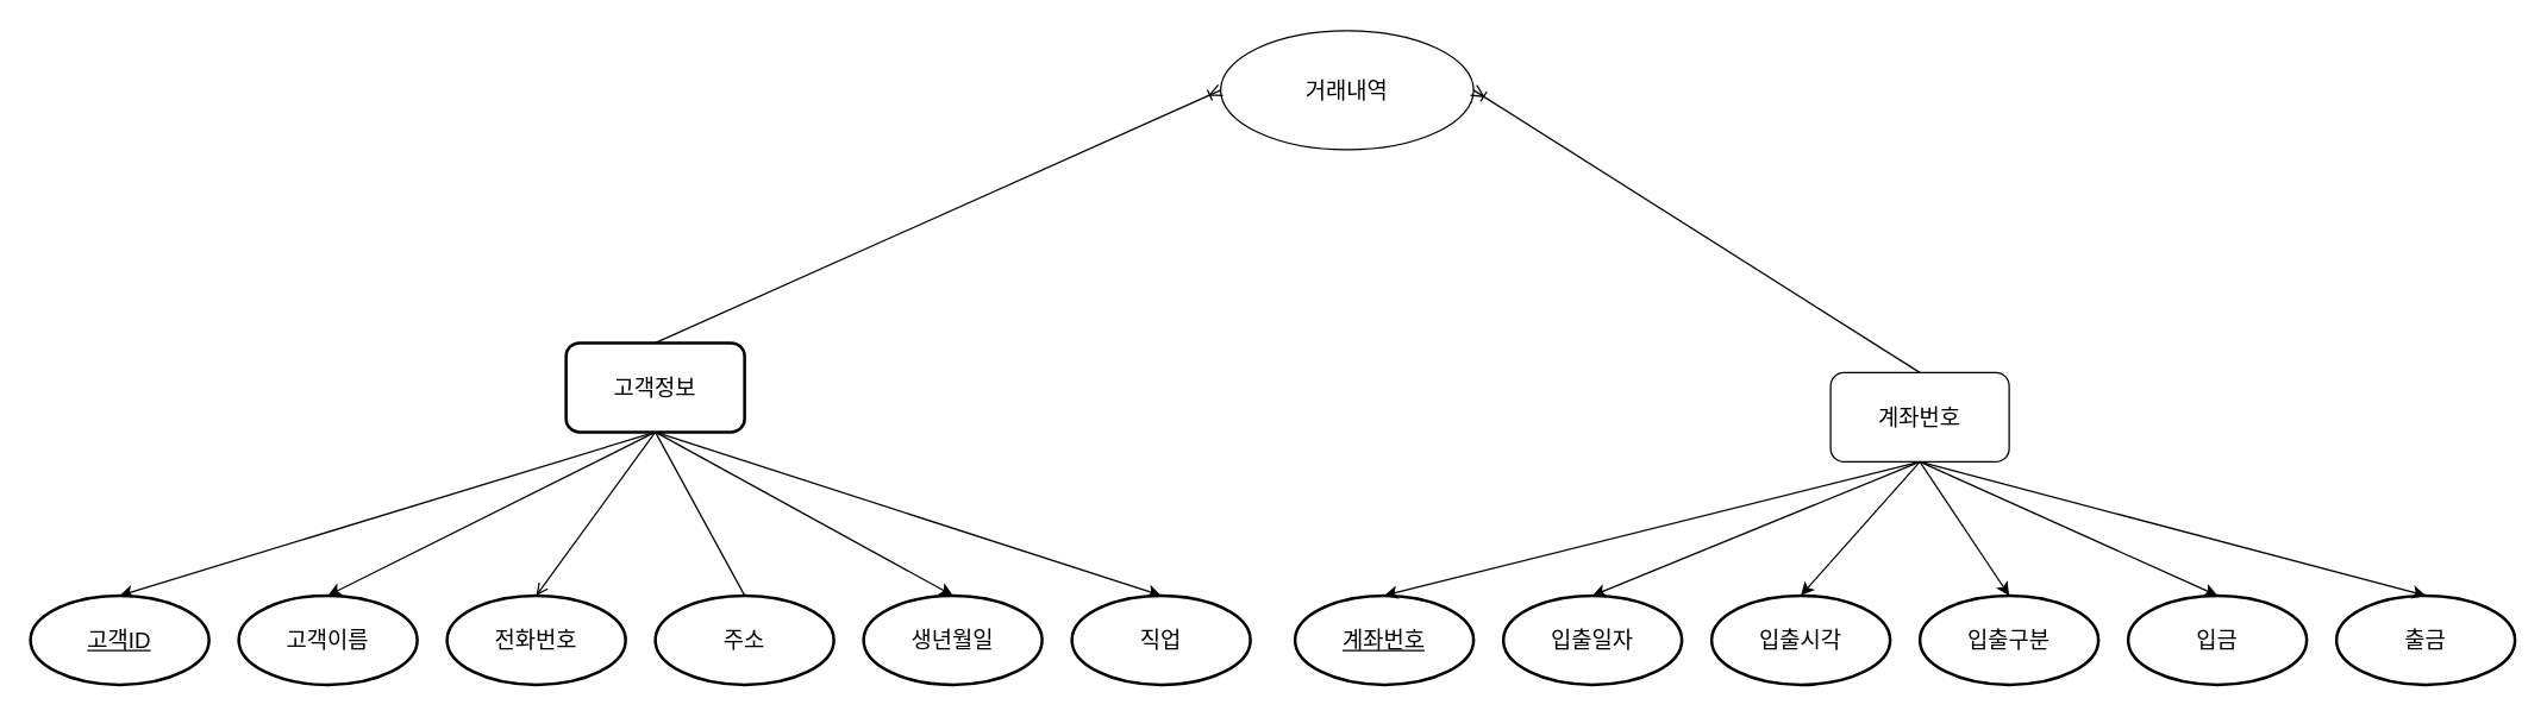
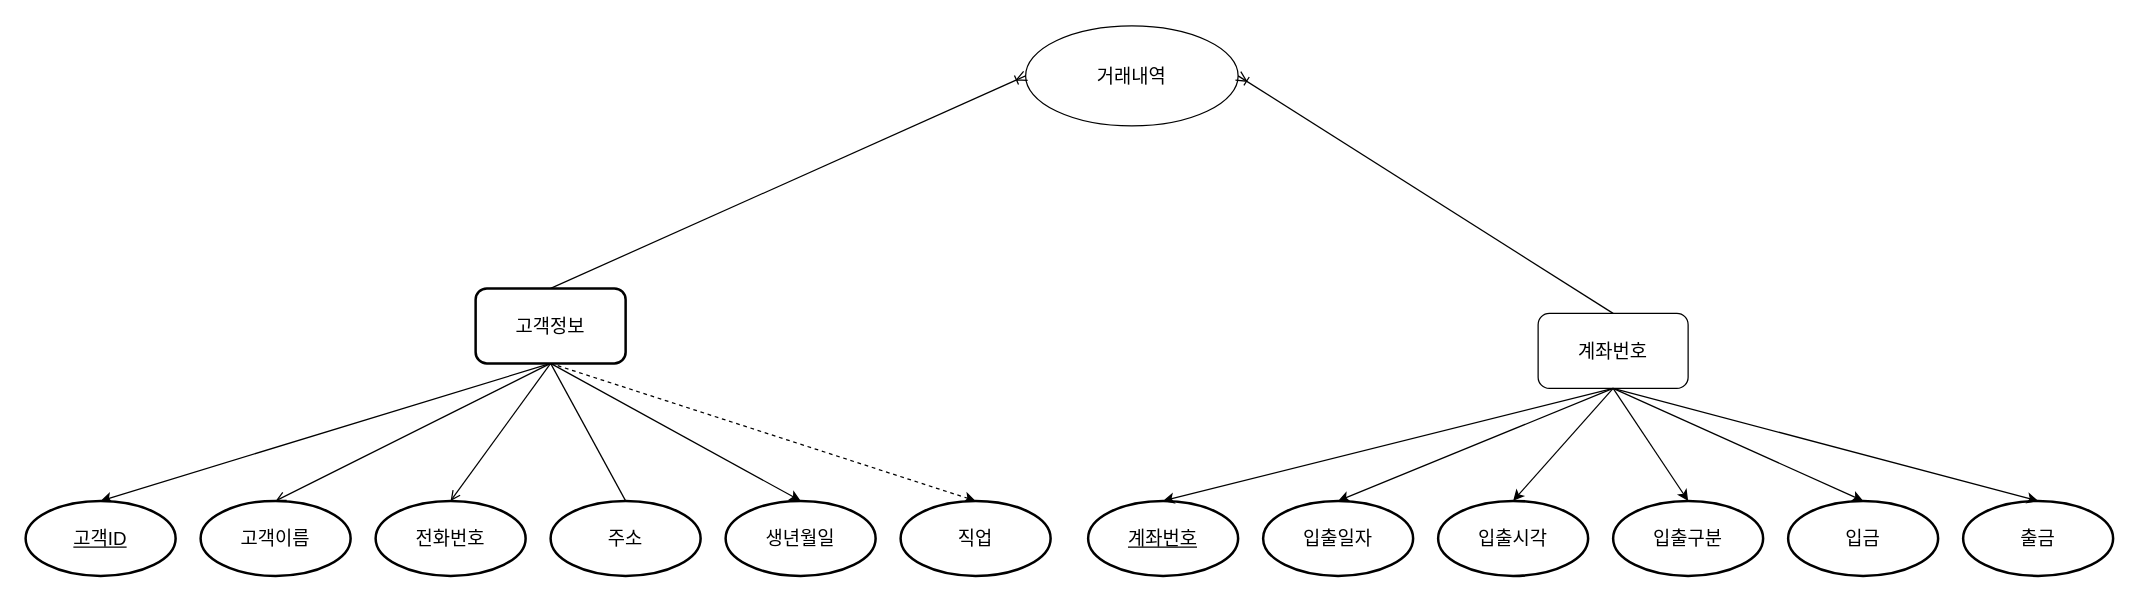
  <mxCell id="0" />
  <mxCell id="1" parent="0" />
  <mxCell id="2" style="rounded=0;orthogonalLoop=1;jettySize=auto;html=1;entryX=0.5;entryY=0;entryDx=0;entryDy=0;exitX=0.5;exitY=1;exitDx=0;exitDy=0;" edge="1" parent="1" source="8" target="10"><mxGeometry relative="1" as="geometry" /></mxCell>
- <mxCell id="3" style="rounded=0;orthogonalLoop=1;jettySize=auto;html=1;entryX=0.5;entryY=0;entryDx=0;entryDy=0;exitX=0.5;exitY=1;exitDx=0;exitDy=0;" edge="1" parent="1" source="8" target="9"><mxGeometry relative="1" as="geometry" /></mxCell>
+ <mxCell id="3" style="rounded=0;orthogonalLoop=1;jettySize=auto;html=1;entryX=0.5;entryY=0;entryDx=0;entryDy=0;exitX=0.5;exitY=1;exitDx=0;exitDy=0;endArrow=open;" edge="1" parent="1" source="8" target="9"><mxGeometry relative="1" as="geometry" /></mxCell>
  <mxCell id="4" style="rounded=0;orthogonalLoop=1;jettySize=auto;html=1;entryX=0.5;entryY=0;entryDx=0;entryDy=0;exitX=0.5;exitY=1;exitDx=0;exitDy=0;endArrow=open;" edge="1" parent="1" source="8" target="11"><mxGeometry relative="1" as="geometry" /></mxCell>
  <mxCell id="5" style="rounded=0;orthogonalLoop=1;jettySize=auto;html=1;entryX=0.5;entryY=0;entryDx=0;entryDy=0;exitX=0.5;exitY=1;exitDx=0;exitDy=0;endArrow=none;" edge="1" parent="1" source="8" target="12"><mxGeometry relative="1" as="geometry" /></mxCell>
  <mxCell id="6" style="rounded=0;orthogonalLoop=1;jettySize=auto;html=1;entryX=0.5;entryY=0;entryDx=0;entryDy=0;exitX=0.5;exitY=1;exitDx=0;exitDy=0;" edge="1" parent="1" source="8" target="13"><mxGeometry relative="1" as="geometry" /></mxCell>
- <mxCell id="7" style="rounded=0;orthogonalLoop=1;jettySize=auto;html=1;entryX=0.5;entryY=0;entryDx=0;entryDy=0;exitX=0.5;exitY=1;exitDx=0;exitDy=0;" edge="1" parent="1" source="8" target="14"><mxGeometry relative="1" as="geometry" /></mxCell>
+ <mxCell id="7" style="rounded=0;orthogonalLoop=1;jettySize=auto;html=1;entryX=0.5;entryY=0;entryDx=0;entryDy=0;exitX=0.5;exitY=1;exitDx=0;exitDy=0;dashed=1;" edge="1" parent="1" source="8" target="14"><mxGeometry relative="1" as="geometry" /></mxCell>
  <mxCell id="8" value="&lt;font style=&quot;font-size: 15px;&quot;&gt;고객정보&lt;/font&gt;" style="rounded=1;whiteSpace=wrap;html=1;strokeWidth=2;" vertex="1" parent="1"><mxGeometry x="380" y="230" width="120" height="60" as="geometry" /></mxCell>
  <mxCell id="9" value="&lt;font style=&quot;font-size: 15px;&quot;&gt;고객이름&lt;/font&gt;" style="ellipse;whiteSpace=wrap;html=1;strokeWidth=2;" vertex="1" parent="1"><mxGeometry x="160" y="400" width="120" height="60" as="geometry" /></mxCell>
  <mxCell id="10" value="&lt;u&gt;&lt;font style=&quot;font-size: 15px;&quot;&gt;고객ID&lt;/font&gt;&lt;/u&gt;" style="ellipse;whiteSpace=wrap;html=1;strokeWidth=2;" vertex="1" parent="1"><mxGeometry x="20" y="400" width="120" height="60" as="geometry" /></mxCell>
  <mxCell id="11" value="&lt;font style=&quot;font-size: 15px;&quot;&gt;전화번호&lt;br&gt;&lt;/font&gt;" style="ellipse;whiteSpace=wrap;html=1;strokeWidth=2;" vertex="1" parent="1"><mxGeometry x="300" y="400" width="120" height="60" as="geometry" /></mxCell>
  <mxCell id="12" value="&lt;font style=&quot;font-size: 15px;&quot;&gt;주소&lt;br&gt;&lt;/font&gt;" style="ellipse;whiteSpace=wrap;html=1;strokeWidth=2;" vertex="1" parent="1"><mxGeometry x="440" y="400" width="120" height="60" as="geometry" /></mxCell>
  <mxCell id="13" value="&lt;font style=&quot;font-size: 15px;&quot;&gt;생년월일&lt;/font&gt;" style="ellipse;whiteSpace=wrap;html=1;strokeWidth=2;" vertex="1" parent="1"><mxGeometry x="580" y="400" width="120" height="60" as="geometry" /></mxCell>
  <mxCell id="14" value="&lt;font style=&quot;font-size: 15px;&quot;&gt;직업&lt;br&gt;&lt;/font&gt;" style="ellipse;whiteSpace=wrap;html=1;strokeWidth=2;" vertex="1" parent="1"><mxGeometry x="720" y="400" width="120" height="60" as="geometry" /></mxCell>
  <mxCell id="15" value="&lt;font style=&quot;font-size: 15px;&quot;&gt;계좌번호&lt;/font&gt;" style="rounded=1;whiteSpace=wrap;html=1;" vertex="1" parent="1"><mxGeometry x="1230" y="250" width="120" height="60" as="geometry" /></mxCell>
  <mxCell id="16" value="&lt;u&gt;&lt;font style=&quot;font-size: 15px;&quot;&gt;계좌번호&lt;br&gt;&lt;/font&gt;&lt;/u&gt;" style="ellipse;whiteSpace=wrap;html=1;strokeWidth=2;" vertex="1" parent="1"><mxGeometry x="870" y="400" width="120" height="60" as="geometry" /></mxCell>
  <mxCell id="17" value="&lt;font style=&quot;font-size: 15px;&quot;&gt;입출일자&lt;/font&gt;" style="ellipse;whiteSpace=wrap;html=1;strokeWidth=2;" vertex="1" parent="1"><mxGeometry x="1010" y="400" width="120" height="60" as="geometry" /></mxCell>
  <mxCell id="18" value="&lt;font style=&quot;font-size: 15px;&quot;&gt;입출시각&lt;/font&gt;" style="ellipse;whiteSpace=wrap;html=1;strokeWidth=2;" vertex="1" parent="1"><mxGeometry x="1150" y="400" width="120" height="60" as="geometry" /></mxCell>
  <mxCell id="19" value="&lt;font style=&quot;font-size: 15px;&quot;&gt;입금&lt;/font&gt;" style="ellipse;whiteSpace=wrap;html=1;strokeWidth=2;" vertex="1" parent="1"><mxGeometry x="1430" y="400" width="120" height="60" as="geometry" /></mxCell>
  <mxCell id="20" value="&lt;span style=&quot;font-size: 15px;&quot;&gt;입출구분&lt;/span&gt;" style="ellipse;whiteSpace=wrap;html=1;strokeWidth=2;" vertex="1" parent="1"><mxGeometry x="1290" y="400" width="120" height="60" as="geometry" /></mxCell>
  <mxCell id="21" value="&lt;font style=&quot;font-size: 15px;&quot;&gt;출금&lt;br&gt;&lt;/font&gt;" style="ellipse;whiteSpace=wrap;html=1;strokeWidth=2;" vertex="1" parent="1"><mxGeometry x="1570" y="400" width="120" height="60" as="geometry" /></mxCell>
  <mxCell id="22" style="rounded=0;orthogonalLoop=1;jettySize=auto;html=1;entryX=0.5;entryY=0;entryDx=0;entryDy=0;exitX=0.5;exitY=1;exitDx=0;exitDy=0;" edge="1" parent="1" source="15" target="16"><mxGeometry relative="1" as="geometry"><mxPoint x="1280" y="240" as="sourcePoint" /><mxPoint x="920" y="350" as="targetPoint" /></mxGeometry></mxCell>
  <mxCell id="23" style="rounded=0;orthogonalLoop=1;jettySize=auto;html=1;entryX=0.5;entryY=0;entryDx=0;entryDy=0;exitX=0.5;exitY=1;exitDx=0;exitDy=0;" edge="1" parent="1" source="15" target="17"><mxGeometry relative="1" as="geometry"><mxPoint x="1300" y="320" as="sourcePoint" /><mxPoint x="940" y="410" as="targetPoint" /></mxGeometry></mxCell>
  <mxCell id="24" style="rounded=0;orthogonalLoop=1;jettySize=auto;html=1;entryX=0.5;entryY=0;entryDx=0;entryDy=0;exitX=0.5;exitY=1;exitDx=0;exitDy=0;" edge="1" parent="1" source="15" target="20"><mxGeometry relative="1" as="geometry"><mxPoint x="1250" y="220" as="sourcePoint" /><mxPoint x="890" y="310" as="targetPoint" /></mxGeometry></mxCell>
  <mxCell id="25" style="rounded=0;orthogonalLoop=1;jettySize=auto;html=1;entryX=0.5;entryY=0;entryDx=0;entryDy=0;exitX=0.5;exitY=1;exitDx=0;exitDy=0;" edge="1" parent="1" source="15" target="18"><mxGeometry relative="1" as="geometry"><mxPoint x="1250" y="480" as="sourcePoint" /><mxPoint x="1050" y="640" as="targetPoint" /></mxGeometry></mxCell>
  <mxCell id="26" style="rounded=0;orthogonalLoop=1;jettySize=auto;html=1;entryX=0.5;entryY=0;entryDx=0;entryDy=0;exitX=0.5;exitY=1;exitDx=0;exitDy=0;" edge="1" parent="1" source="15" target="21"><mxGeometry relative="1" as="geometry"><mxPoint x="1330" y="350" as="sourcePoint" /><mxPoint x="970" y="440" as="targetPoint" /></mxGeometry></mxCell>
  <mxCell id="27" style="rounded=0;orthogonalLoop=1;jettySize=auto;html=1;entryX=0.5;entryY=0;entryDx=0;entryDy=0;exitX=0.5;exitY=1;exitDx=0;exitDy=0;" edge="1" parent="1" source="15" target="19"><mxGeometry relative="1" as="geometry"><mxPoint x="1300" y="320" as="sourcePoint" /><mxPoint x="1360" y="410" as="targetPoint" /></mxGeometry></mxCell>
  <mxCell id="28" value="&lt;font style=&quot;font-size: 15px;&quot;&gt;거래내역&lt;/font&gt;" style="ellipse;whiteSpace=wrap;html=1;" vertex="1" parent="1"><mxGeometry x="820" y="20" width="170" height="80" as="geometry" /></mxCell>
  <mxCell id="29" value="" style="fontSize=12;html=1;endArrow=ERoneToMany;rounded=0;entryX=0;entryY=0.5;entryDx=0;entryDy=0;exitX=0.5;exitY=0;exitDx=0;exitDy=0;" edge="1" parent="1" source="8" target="28"><mxGeometry width="100" height="100" relative="1" as="geometry"><mxPoint x="450" y="200" as="sourcePoint" /><mxPoint x="810" y="150" as="targetPoint" /></mxGeometry></mxCell>
  <mxCell id="30" value="" style="fontSize=12;html=1;endArrow=ERoneToMany;rounded=0;entryX=1;entryY=0.5;entryDx=0;entryDy=0;exitX=0.5;exitY=0;exitDx=0;exitDy=0;" edge="1" parent="1" source="15" target="28"><mxGeometry width="100" height="100" relative="1" as="geometry"><mxPoint x="1060" y="230" as="sourcePoint" /><mxPoint x="1160" y="130" as="targetPoint" /></mxGeometry></mxCell>
